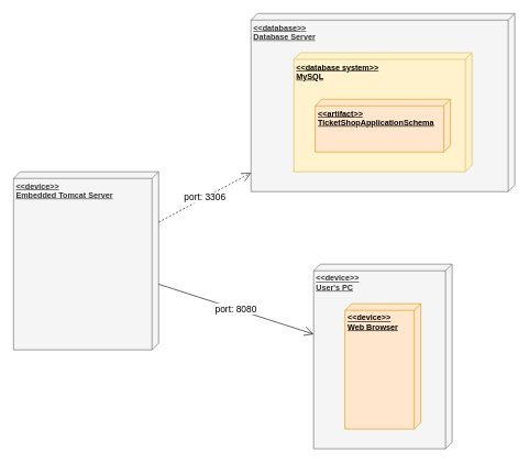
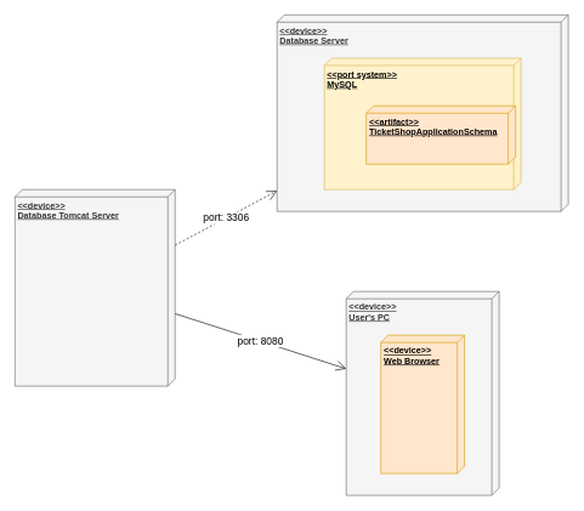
  <mxCell id="0" />
  <mxCell id="1" parent="0" />
- <mxCell id="2" value="&lt;font style=&quot;font-size: 12px;&quot;&gt;&lt;b&gt;&amp;lt;&amp;lt;database&amp;gt;&amp;gt;&lt;br style=&quot;border-color: var(--border-color); text-align: center;&quot;&gt;&lt;span style=&quot;text-align: center;&quot;&gt;Database Server&lt;/span&gt;&lt;/b&gt;&lt;/font&gt;" style="verticalAlign=top;align=left;spacingTop=8;spacingLeft=2;spacingRight=12;shape=cube;size=10;direction=south;fontStyle=4;html=1;whiteSpace=wrap;fillColor=#f5f5f5;fontColor=#333333;strokeColor=#666666;" vertex="1" parent="1"><mxGeometry x="380" y="20" width="400" height="270" as="geometry" /></mxCell>
- <mxCell id="3" value="&lt;b&gt;&amp;lt;&amp;lt;database system&amp;gt;&amp;gt;&lt;br&gt;MySQL&lt;/b&gt;" style="verticalAlign=top;align=left;spacingTop=8;spacingLeft=2;spacingRight=12;shape=cube;size=10;direction=south;fontStyle=4;html=1;whiteSpace=wrap;fillColor=#fff2cc;strokeColor=#d6b656;" vertex="1" parent="1"><mxGeometry x="445" y="79.5" width="270" height="180.5" as="geometry" /></mxCell>
- <mxCell id="4" value="&lt;b&gt;&amp;lt;&amp;lt;device&amp;gt;&amp;gt;&lt;br&gt;Embedded Tomcat Server&lt;/b&gt;" style="verticalAlign=top;align=left;spacingTop=8;spacingLeft=2;spacingRight=12;shape=cube;size=10;direction=south;fontStyle=4;html=1;whiteSpace=wrap;fillColor=#f5f5f5;fontColor=#333333;strokeColor=#666666;" vertex="1" parent="1"><mxGeometry x="20" y="260" width="220" height="270" as="geometry" /></mxCell>
+ <mxCell id="2" value="&lt;font style=&quot;font-size: 12px;&quot;&gt;&lt;b&gt;&amp;lt;&amp;lt;device&amp;gt;&amp;gt;&lt;br style=&quot;border-color: var(--border-color); text-align: center;&quot;&gt;&lt;span style=&quot;text-align: center;&quot;&gt;Database Server&lt;/span&gt;&lt;/b&gt;&lt;/font&gt;" style="verticalAlign=top;align=left;spacingTop=8;spacingLeft=2;spacingRight=12;shape=cube;size=10;direction=south;fontStyle=4;html=1;whiteSpace=wrap;fillColor=#f5f5f5;fontColor=#333333;strokeColor=#666666;" vertex="1" parent="1"><mxGeometry x="380" y="20" width="400" height="270" as="geometry" /></mxCell>
+ <mxCell id="3" value="&lt;b&gt;&amp;lt;&amp;lt;port system&amp;gt;&amp;gt;&lt;br&gt;MySQL&lt;/b&gt;" style="verticalAlign=top;align=left;spacingTop=8;spacingLeft=2;spacingRight=12;shape=cube;size=10;direction=south;fontStyle=4;html=1;whiteSpace=wrap;fillColor=#fff2cc;strokeColor=#d6b656;" vertex="1" parent="1"><mxGeometry x="445" y="79.5" width="270" height="180.5" as="geometry" /></mxCell>
+ <mxCell id="4" value="&lt;b&gt;&amp;lt;&amp;lt;device&amp;gt;&amp;gt;&lt;br&gt;Database Tomcat Server&lt;/b&gt;" style="verticalAlign=top;align=left;spacingTop=8;spacingLeft=2;spacingRight=12;shape=cube;size=10;direction=south;fontStyle=4;html=1;whiteSpace=wrap;fillColor=#f5f5f5;fontColor=#333333;strokeColor=#666666;" vertex="1" parent="1"><mxGeometry x="20" y="260" width="220" height="270" as="geometry" /></mxCell>
  <mxCell id="5" value="&lt;b&gt;&amp;lt;&amp;lt;device&amp;gt;&amp;gt;&lt;br&gt;User's PC&lt;/b&gt;" style="verticalAlign=top;align=left;spacingTop=8;spacingLeft=2;spacingRight=12;shape=cube;size=10;direction=south;fontStyle=4;html=1;whiteSpace=wrap;fillColor=#f5f5f5;fontColor=#333333;strokeColor=#666666;" vertex="1" parent="1"><mxGeometry x="475" y="400" width="210" height="280" as="geometry" /></mxCell>
  <mxCell id="6" value="&lt;b&gt;&amp;lt;&amp;lt;device&amp;gt;&amp;gt;&lt;br&gt;Web Browser&lt;/b&gt;" style="verticalAlign=top;align=left;spacingTop=8;spacingLeft=2;spacingRight=12;shape=cube;size=10;direction=south;fontStyle=4;html=1;whiteSpace=wrap;fillColor=#ffe6cc;strokeColor=#d79b00;" vertex="1" parent="1"><mxGeometry x="522.5" y="460" width="115" height="190" as="geometry" /></mxCell>
- <mxCell id="7" value="&lt;b&gt;&amp;lt;&amp;lt;artifact&amp;gt;&amp;gt;&lt;br&gt;TicketShopApplicationSchema&lt;/b&gt;" style="verticalAlign=top;align=left;spacingTop=8;spacingLeft=2;spacingRight=12;shape=cube;size=10;direction=south;fontStyle=4;html=1;whiteSpace=wrap;fillColor=#ffe6cc;strokeColor=#d79b00;" vertex="1" parent="1"><mxGeometry x="477.5" y="150" width="205" height="80" as="geometry" /></mxCell>
+ <mxCell id="7" value="&lt;b&gt;&amp;lt;&amp;lt;artifact&amp;gt;&amp;gt;&lt;br&gt;TicketShopApplicationSchema&lt;/b&gt;" style="verticalAlign=top;align=left;spacingTop=8;spacingLeft=2;spacingRight=12;shape=cube;size=10;direction=south;fontStyle=4;html=1;whiteSpace=wrap;fillColor=#ffe6cc;strokeColor=#d79b00;" vertex="1" parent="1"><mxGeometry x="502.5" y="145" width="205" height="80" as="geometry" /></mxCell>
  <mxCell id="8" value="&lt;font style=&quot;font-size: 14px;&quot;&gt;port: 3306&lt;/font&gt;" style="endArrow=open;endSize=12;dashed=1;html=1;rounded=0;" edge="1" parent="1" source="4" target="2"><mxGeometry width="160" relative="1" as="geometry"><mxPoint x="380" y="360" as="sourcePoint" /><mxPoint x="540" y="360" as="targetPoint" /></mxGeometry></mxCell>
  <mxCell id="9" value="&lt;font style=&quot;font-size: 14px;&quot;&gt;port: 8080&lt;/font&gt;" style="endArrow=open;endSize=12;dashed=0;html=1;rounded=0;" edge="1" parent="1" source="4" target="5"><mxGeometry width="160" relative="1" as="geometry"><mxPoint x="250" y="346" as="sourcePoint" /><mxPoint x="390" y="272" as="targetPoint" /></mxGeometry></mxCell>
